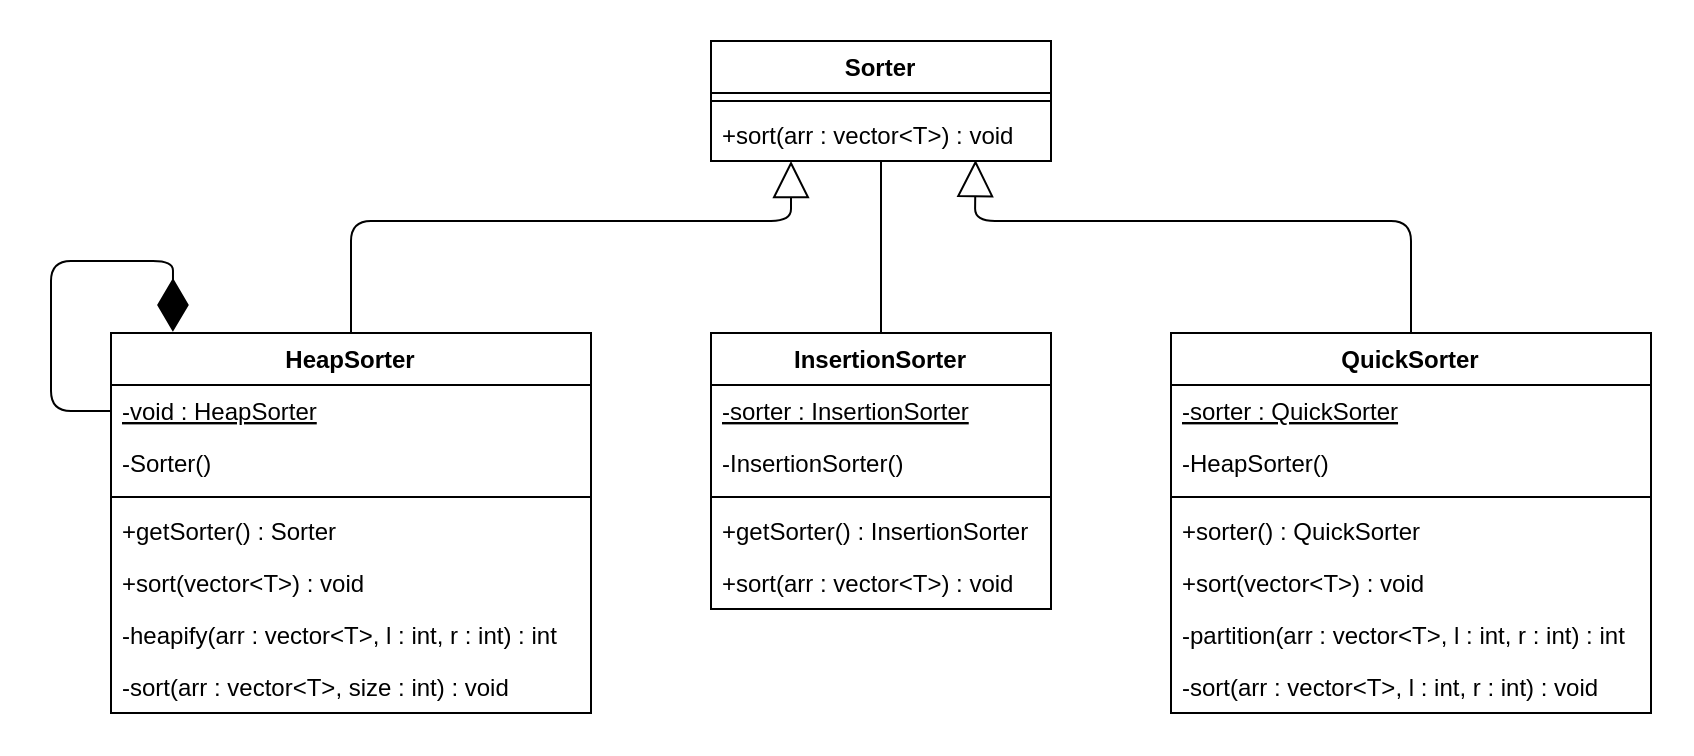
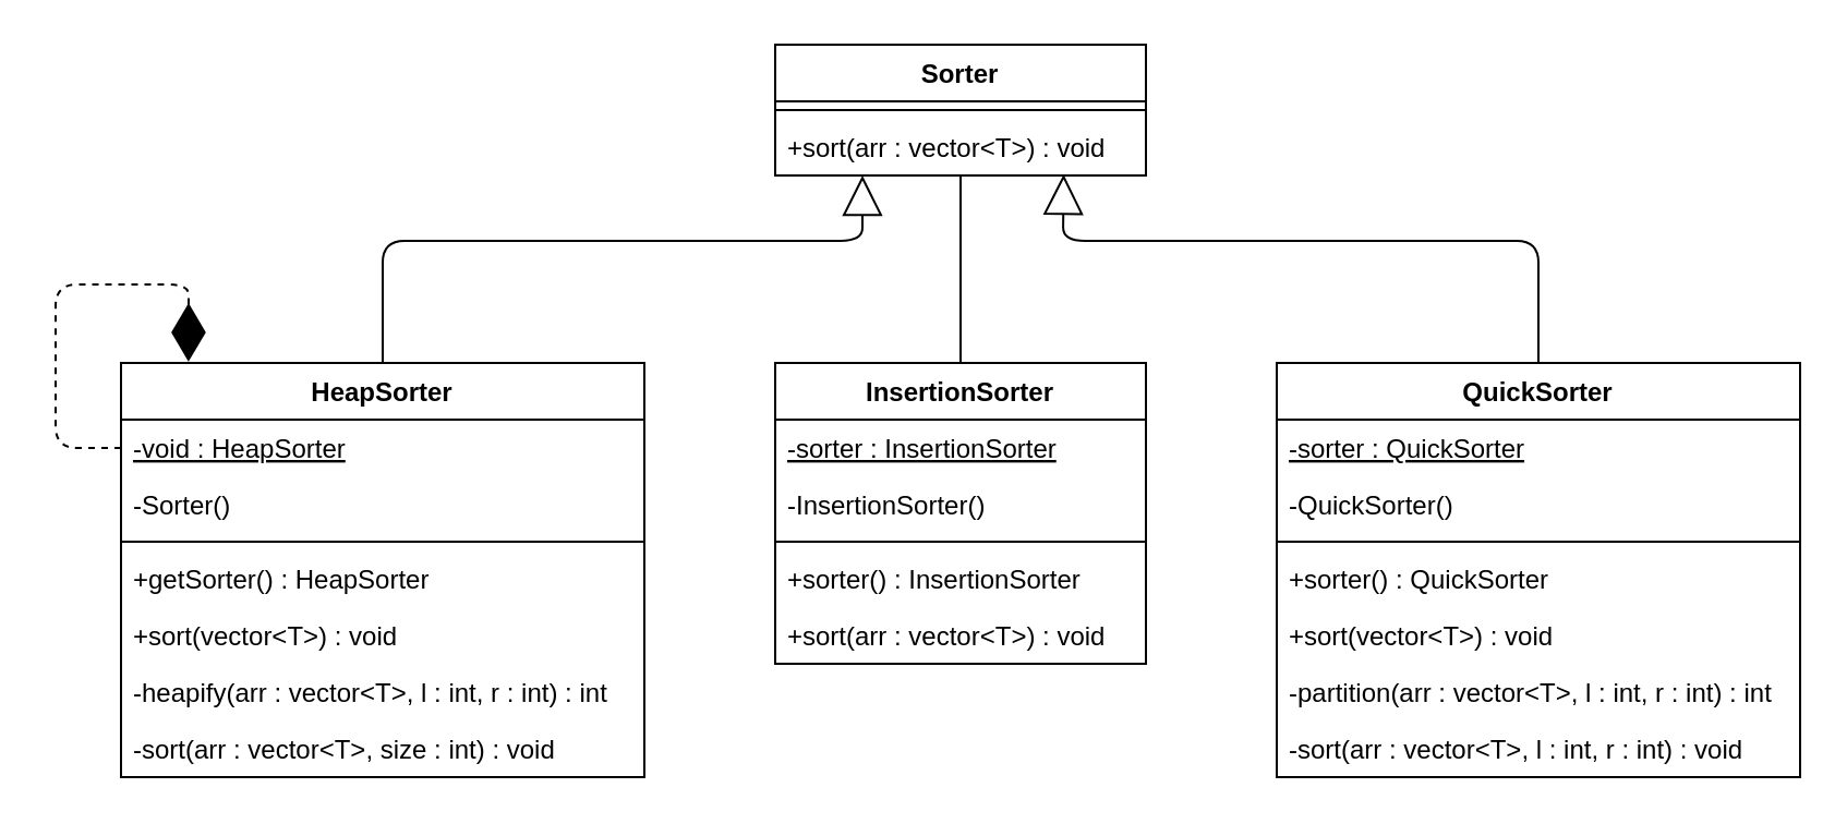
  <mxCell id="0" />
  <mxCell id="1" parent="0" />
  <mxCell id="2" value="Sorter" style="swimlane;fontStyle=1;align=center;verticalAlign=top;childLayout=stackLayout;horizontal=1;startSize=26;horizontalStack=0;resizeParent=1;resizeParentMax=0;resizeLast=0;collapsible=1;marginBottom=0;" vertex="1" parent="1"><mxGeometry x="320" y="20" width="170" height="60" as="geometry" /></mxCell>
  <mxCell id="3" value="" style="line;strokeWidth=1;fillColor=none;align=left;verticalAlign=middle;spacingTop=-1;spacingLeft=3;spacingRight=3;rotatable=0;labelPosition=right;points=[];portConstraint=eastwest;" vertex="1" parent="2"><mxGeometry y="26" width="170" height="8" as="geometry" /></mxCell>
  <mxCell id="4" value="+sort(arr : vector&lt;T&gt;) : void" style="text;strokeColor=none;fillColor=none;align=left;verticalAlign=top;spacingLeft=4;spacingRight=4;overflow=hidden;rotatable=0;points=[[0,0.5],[1,0.5]];portConstraint=eastwest;" vertex="1" parent="2"><mxGeometry y="34" width="170" height="26" as="geometry" /></mxCell>
  <mxCell id="5" value="" style="endArrow=block;endSize=16;endFill=0;html=1;exitX=0.5;exitY=0;exitDx=0;exitDy=0;entryX=0.778;entryY=0.981;entryDx=0;entryDy=0;entryPerimeter=0;" edge="1" parent="1" source="23" target="4"><mxGeometry x="0.25" width="160" relative="1" as="geometry"><mxPoint x="610" y="70" as="sourcePoint" /><mxPoint x="770" y="70" as="targetPoint" /><Array as="points"><mxPoint x="670" y="110" /><mxPoint x="452" y="110" /></Array><mxPoint as="offset" /></mxGeometry></mxCell>
  <mxCell id="6" value="" style="endArrow=block;endSize=16;endFill=0;html=1;exitX=0.5;exitY=0;exitDx=0;exitDy=0;" edge="1" parent="1" source="14"><mxGeometry x="0.25" width="160" relative="1" as="geometry"><mxPoint x="90" y="120" as="sourcePoint" /><mxPoint x="360" y="80" as="targetPoint" /><Array as="points"><mxPoint x="140" y="110" /><mxPoint x="360" y="110" /></Array><mxPoint as="offset" /></mxGeometry></mxCell>
  <mxCell id="7" value="" style="endArrow=none;endSize=16;endFill=0;html=1;entryX=0.5;entryY=1;entryDx=0;entryDy=0;exitX=0.5;exitY=0;exitDx=0;exitDy=0;" edge="1" parent="1" source="8" target="2"><mxGeometry x="0.25" width="160" relative="1" as="geometry"><mxPoint x="150" y="110" as="sourcePoint" /><mxPoint x="310" y="110" as="targetPoint" /><mxPoint as="offset" /></mxGeometry></mxCell>
  <mxCell id="8" value="InsertionSorter" style="swimlane;fontStyle=1;align=center;verticalAlign=top;childLayout=stackLayout;horizontal=1;startSize=26;horizontalStack=0;resizeParent=1;resizeParentMax=0;resizeLast=0;collapsible=1;marginBottom=0;" vertex="1" parent="1"><mxGeometry x="320" y="166" width="170" height="138" as="geometry" /></mxCell>
  <mxCell id="9" value="-sorter : InsertionSorter" style="text;strokeColor=none;fillColor=none;align=left;verticalAlign=top;spacingLeft=4;spacingRight=4;overflow=hidden;rotatable=0;points=[[0,0.5],[1,0.5]];portConstraint=eastwest;fontStyle=4" vertex="1" parent="8"><mxGeometry y="26" width="170" height="26" as="geometry" /></mxCell>
  <mxCell id="10" value="-InsertionSorter()" style="text;strokeColor=none;fillColor=none;align=left;verticalAlign=top;spacingLeft=4;spacingRight=4;overflow=hidden;rotatable=0;points=[[0,0.5],[1,0.5]];portConstraint=eastwest;fontStyle=0" vertex="1" parent="8"><mxGeometry y="52" width="170" height="26" as="geometry" /></mxCell>
  <mxCell id="11" value="" style="line;strokeWidth=1;fillColor=none;align=left;verticalAlign=middle;spacingTop=-1;spacingLeft=3;spacingRight=3;rotatable=0;labelPosition=right;points=[];portConstraint=eastwest;" vertex="1" parent="8"><mxGeometry y="78" width="170" height="8" as="geometry" /></mxCell>
- <mxCell id="12" value="+getSorter() : InsertionSorter" style="text;strokeColor=none;fillColor=none;align=left;verticalAlign=top;spacingLeft=4;spacingRight=4;overflow=hidden;rotatable=0;points=[[0,0.5],[1,0.5]];portConstraint=eastwest;" vertex="1" parent="8"><mxGeometry y="86" width="170" height="26" as="geometry" /></mxCell>
+ <mxCell id="12" value="+sorter() : InsertionSorter" style="text;strokeColor=none;fillColor=none;align=left;verticalAlign=top;spacingLeft=4;spacingRight=4;overflow=hidden;rotatable=0;points=[[0,0.5],[1,0.5]];portConstraint=eastwest;" vertex="1" parent="8"><mxGeometry y="86" width="170" height="26" as="geometry" /></mxCell>
  <mxCell id="13" value="+sort(arr : vector&lt;T&gt;) : void" style="text;strokeColor=none;fillColor=none;align=left;verticalAlign=top;spacingLeft=4;spacingRight=4;overflow=hidden;rotatable=0;points=[[0,0.5],[1,0.5]];portConstraint=eastwest;" vertex="1" parent="8"><mxGeometry y="112" width="170" height="26" as="geometry" /></mxCell>
  <mxCell id="14" value="HeapSorter" style="swimlane;fontStyle=1;align=center;verticalAlign=top;childLayout=stackLayout;horizontal=1;startSize=26;horizontalStack=0;resizeParent=1;resizeParentMax=0;resizeLast=0;collapsible=1;marginBottom=0;" vertex="1" parent="1"><mxGeometry x="20" y="166" width="240" height="190" as="geometry" /></mxCell>
  <mxCell id="15" value="-void : HeapSorter" style="text;strokeColor=none;fillColor=none;align=left;verticalAlign=top;spacingLeft=4;spacingRight=4;overflow=hidden;rotatable=0;points=[[0,0.5],[1,0.5]];portConstraint=eastwest;fontStyle=4" vertex="1" parent="14"><mxGeometry y="26" width="240" height="26" as="geometry" /></mxCell>
  <mxCell id="16" value="-Sorter()" style="text;strokeColor=none;fillColor=none;align=left;verticalAlign=top;spacingLeft=4;spacingRight=4;overflow=hidden;rotatable=0;points=[[0,0.5],[1,0.5]];portConstraint=eastwest;fontStyle=0" vertex="1" parent="14"><mxGeometry y="52" width="240" height="26" as="geometry" /></mxCell>
  <mxCell id="17" value="" style="line;strokeWidth=1;fillColor=none;align=left;verticalAlign=middle;spacingTop=-1;spacingLeft=3;spacingRight=3;rotatable=0;labelPosition=right;points=[];portConstraint=eastwest;" vertex="1" parent="14"><mxGeometry y="78" width="240" height="8" as="geometry" /></mxCell>
- <mxCell id="18" value="+getSorter() : Sorter" style="text;strokeColor=none;fillColor=none;align=left;verticalAlign=top;spacingLeft=4;spacingRight=4;overflow=hidden;rotatable=0;points=[[0,0.5],[1,0.5]];portConstraint=eastwest;" vertex="1" parent="14"><mxGeometry y="86" width="240" height="26" as="geometry" /></mxCell>
+ <mxCell id="18" value="+getSorter() : HeapSorter" style="text;strokeColor=none;fillColor=none;align=left;verticalAlign=top;spacingLeft=4;spacingRight=4;overflow=hidden;rotatable=0;points=[[0,0.5],[1,0.5]];portConstraint=eastwest;" vertex="1" parent="14"><mxGeometry y="86" width="240" height="26" as="geometry" /></mxCell>
  <mxCell id="19" value="+sort(vector&lt;T&gt;) : void" style="text;strokeColor=none;fillColor=none;align=left;verticalAlign=top;spacingLeft=4;spacingRight=4;overflow=hidden;rotatable=0;points=[[0,0.5],[1,0.5]];portConstraint=eastwest;" vertex="1" parent="14"><mxGeometry y="112" width="240" height="26" as="geometry" /></mxCell>
  <mxCell id="20" value="-heapify(arr : vector&lt;T&gt;, l : int, r : int) : int" style="text;strokeColor=none;fillColor=none;align=left;verticalAlign=top;spacingLeft=4;spacingRight=4;overflow=hidden;rotatable=0;points=[[0,0.5],[1,0.5]];portConstraint=eastwest;" vertex="1" parent="14"><mxGeometry y="138" width="240" height="26" as="geometry" /></mxCell>
  <mxCell id="21" value="-sort(arr : vector&lt;T&gt;, size : int) : void" style="text;strokeColor=none;fillColor=none;align=left;verticalAlign=top;spacingLeft=4;spacingRight=4;overflow=hidden;rotatable=0;points=[[0,0.5],[1,0.5]];portConstraint=eastwest;" vertex="1" parent="14"><mxGeometry y="164" width="240" height="26" as="geometry" /></mxCell>
- <mxCell id="22" value="" style="endArrow=diamondThin;endFill=1;endSize=24;html=1;exitX=0;exitY=0.5;exitDx=0;exitDy=0;entryX=0.129;entryY=-0.003;entryDx=0;entryDy=0;entryPerimeter=0;" edge="1" parent="14" source="15" target="14"><mxGeometry width="160" relative="1" as="geometry"><mxPoint x="20" y="-66" as="sourcePoint" /><mxPoint x="31" y="-6" as="targetPoint" /><Array as="points"><mxPoint x="-30" y="39" /><mxPoint x="-30" y="-36" /><mxPoint x="31" y="-36" /></Array></mxGeometry></mxCell>
+ <mxCell id="22" value="" style="endArrow=diamondThin;endFill=1;endSize=24;html=1;exitX=0;exitY=0.5;exitDx=0;exitDy=0;entryX=0.129;entryY=-0.003;entryDx=0;entryDy=0;entryPerimeter=0;dashed=1;" edge="1" parent="14" source="15" target="14"><mxGeometry width="160" relative="1" as="geometry"><mxPoint x="20" y="-66" as="sourcePoint" /><mxPoint x="31" y="-6" as="targetPoint" /><Array as="points"><mxPoint x="-30" y="39" /><mxPoint x="-30" y="-36" /><mxPoint x="31" y="-36" /></Array></mxGeometry></mxCell>
  <mxCell id="23" value="QuickSorter" style="swimlane;fontStyle=1;align=center;verticalAlign=top;childLayout=stackLayout;horizontal=1;startSize=26;horizontalStack=0;resizeParent=1;resizeParentMax=0;resizeLast=0;collapsible=1;marginBottom=0;" vertex="1" parent="1"><mxGeometry x="550" y="166" width="240" height="190" as="geometry" /></mxCell>
  <mxCell id="24" value="-sorter : QuickSorter" style="text;strokeColor=none;fillColor=none;align=left;verticalAlign=top;spacingLeft=4;spacingRight=4;overflow=hidden;rotatable=0;points=[[0,0.5],[1,0.5]];portConstraint=eastwest;fontStyle=4" vertex="1" parent="23"><mxGeometry y="26" width="240" height="26" as="geometry" /></mxCell>
- <mxCell id="25" value="-HeapSorter()" style="text;strokeColor=none;fillColor=none;align=left;verticalAlign=top;spacingLeft=4;spacingRight=4;overflow=hidden;rotatable=0;points=[[0,0.5],[1,0.5]];portConstraint=eastwest;fontStyle=0" vertex="1" parent="23"><mxGeometry y="52" width="240" height="26" as="geometry" /></mxCell>
+ <mxCell id="25" value="-QuickSorter()" style="text;strokeColor=none;fillColor=none;align=left;verticalAlign=top;spacingLeft=4;spacingRight=4;overflow=hidden;rotatable=0;points=[[0,0.5],[1,0.5]];portConstraint=eastwest;fontStyle=0" vertex="1" parent="23"><mxGeometry y="52" width="240" height="26" as="geometry" /></mxCell>
  <mxCell id="26" value="" style="line;strokeWidth=1;fillColor=none;align=left;verticalAlign=middle;spacingTop=-1;spacingLeft=3;spacingRight=3;rotatable=0;labelPosition=right;points=[];portConstraint=eastwest;" vertex="1" parent="23"><mxGeometry y="78" width="240" height="8" as="geometry" /></mxCell>
  <mxCell id="27" value="+sorter() : QuickSorter" style="text;strokeColor=none;fillColor=none;align=left;verticalAlign=top;spacingLeft=4;spacingRight=4;overflow=hidden;rotatable=0;points=[[0,0.5],[1,0.5]];portConstraint=eastwest;" vertex="1" parent="23"><mxGeometry y="86" width="240" height="26" as="geometry" /></mxCell>
  <mxCell id="28" value="+sort(vector&lt;T&gt;) : void" style="text;strokeColor=none;fillColor=none;align=left;verticalAlign=top;spacingLeft=4;spacingRight=4;overflow=hidden;rotatable=0;points=[[0,0.5],[1,0.5]];portConstraint=eastwest;" vertex="1" parent="23"><mxGeometry y="112" width="240" height="26" as="geometry" /></mxCell>
  <mxCell id="29" value="-partition(arr : vector&lt;T&gt;, l : int, r : int) : int" style="text;strokeColor=none;fillColor=none;align=left;verticalAlign=top;spacingLeft=4;spacingRight=4;overflow=hidden;rotatable=0;points=[[0,0.5],[1,0.5]];portConstraint=eastwest;" vertex="1" parent="23"><mxGeometry y="138" width="240" height="26" as="geometry" /></mxCell>
  <mxCell id="30" value="-sort(arr : vector&lt;T&gt;, l : int, r : int) : void" style="text;strokeColor=none;fillColor=none;align=left;verticalAlign=top;spacingLeft=4;spacingRight=4;overflow=hidden;rotatable=0;points=[[0,0.5],[1,0.5]];portConstraint=eastwest;" vertex="1" parent="23"><mxGeometry y="164" width="240" height="26" as="geometry" /></mxCell>
